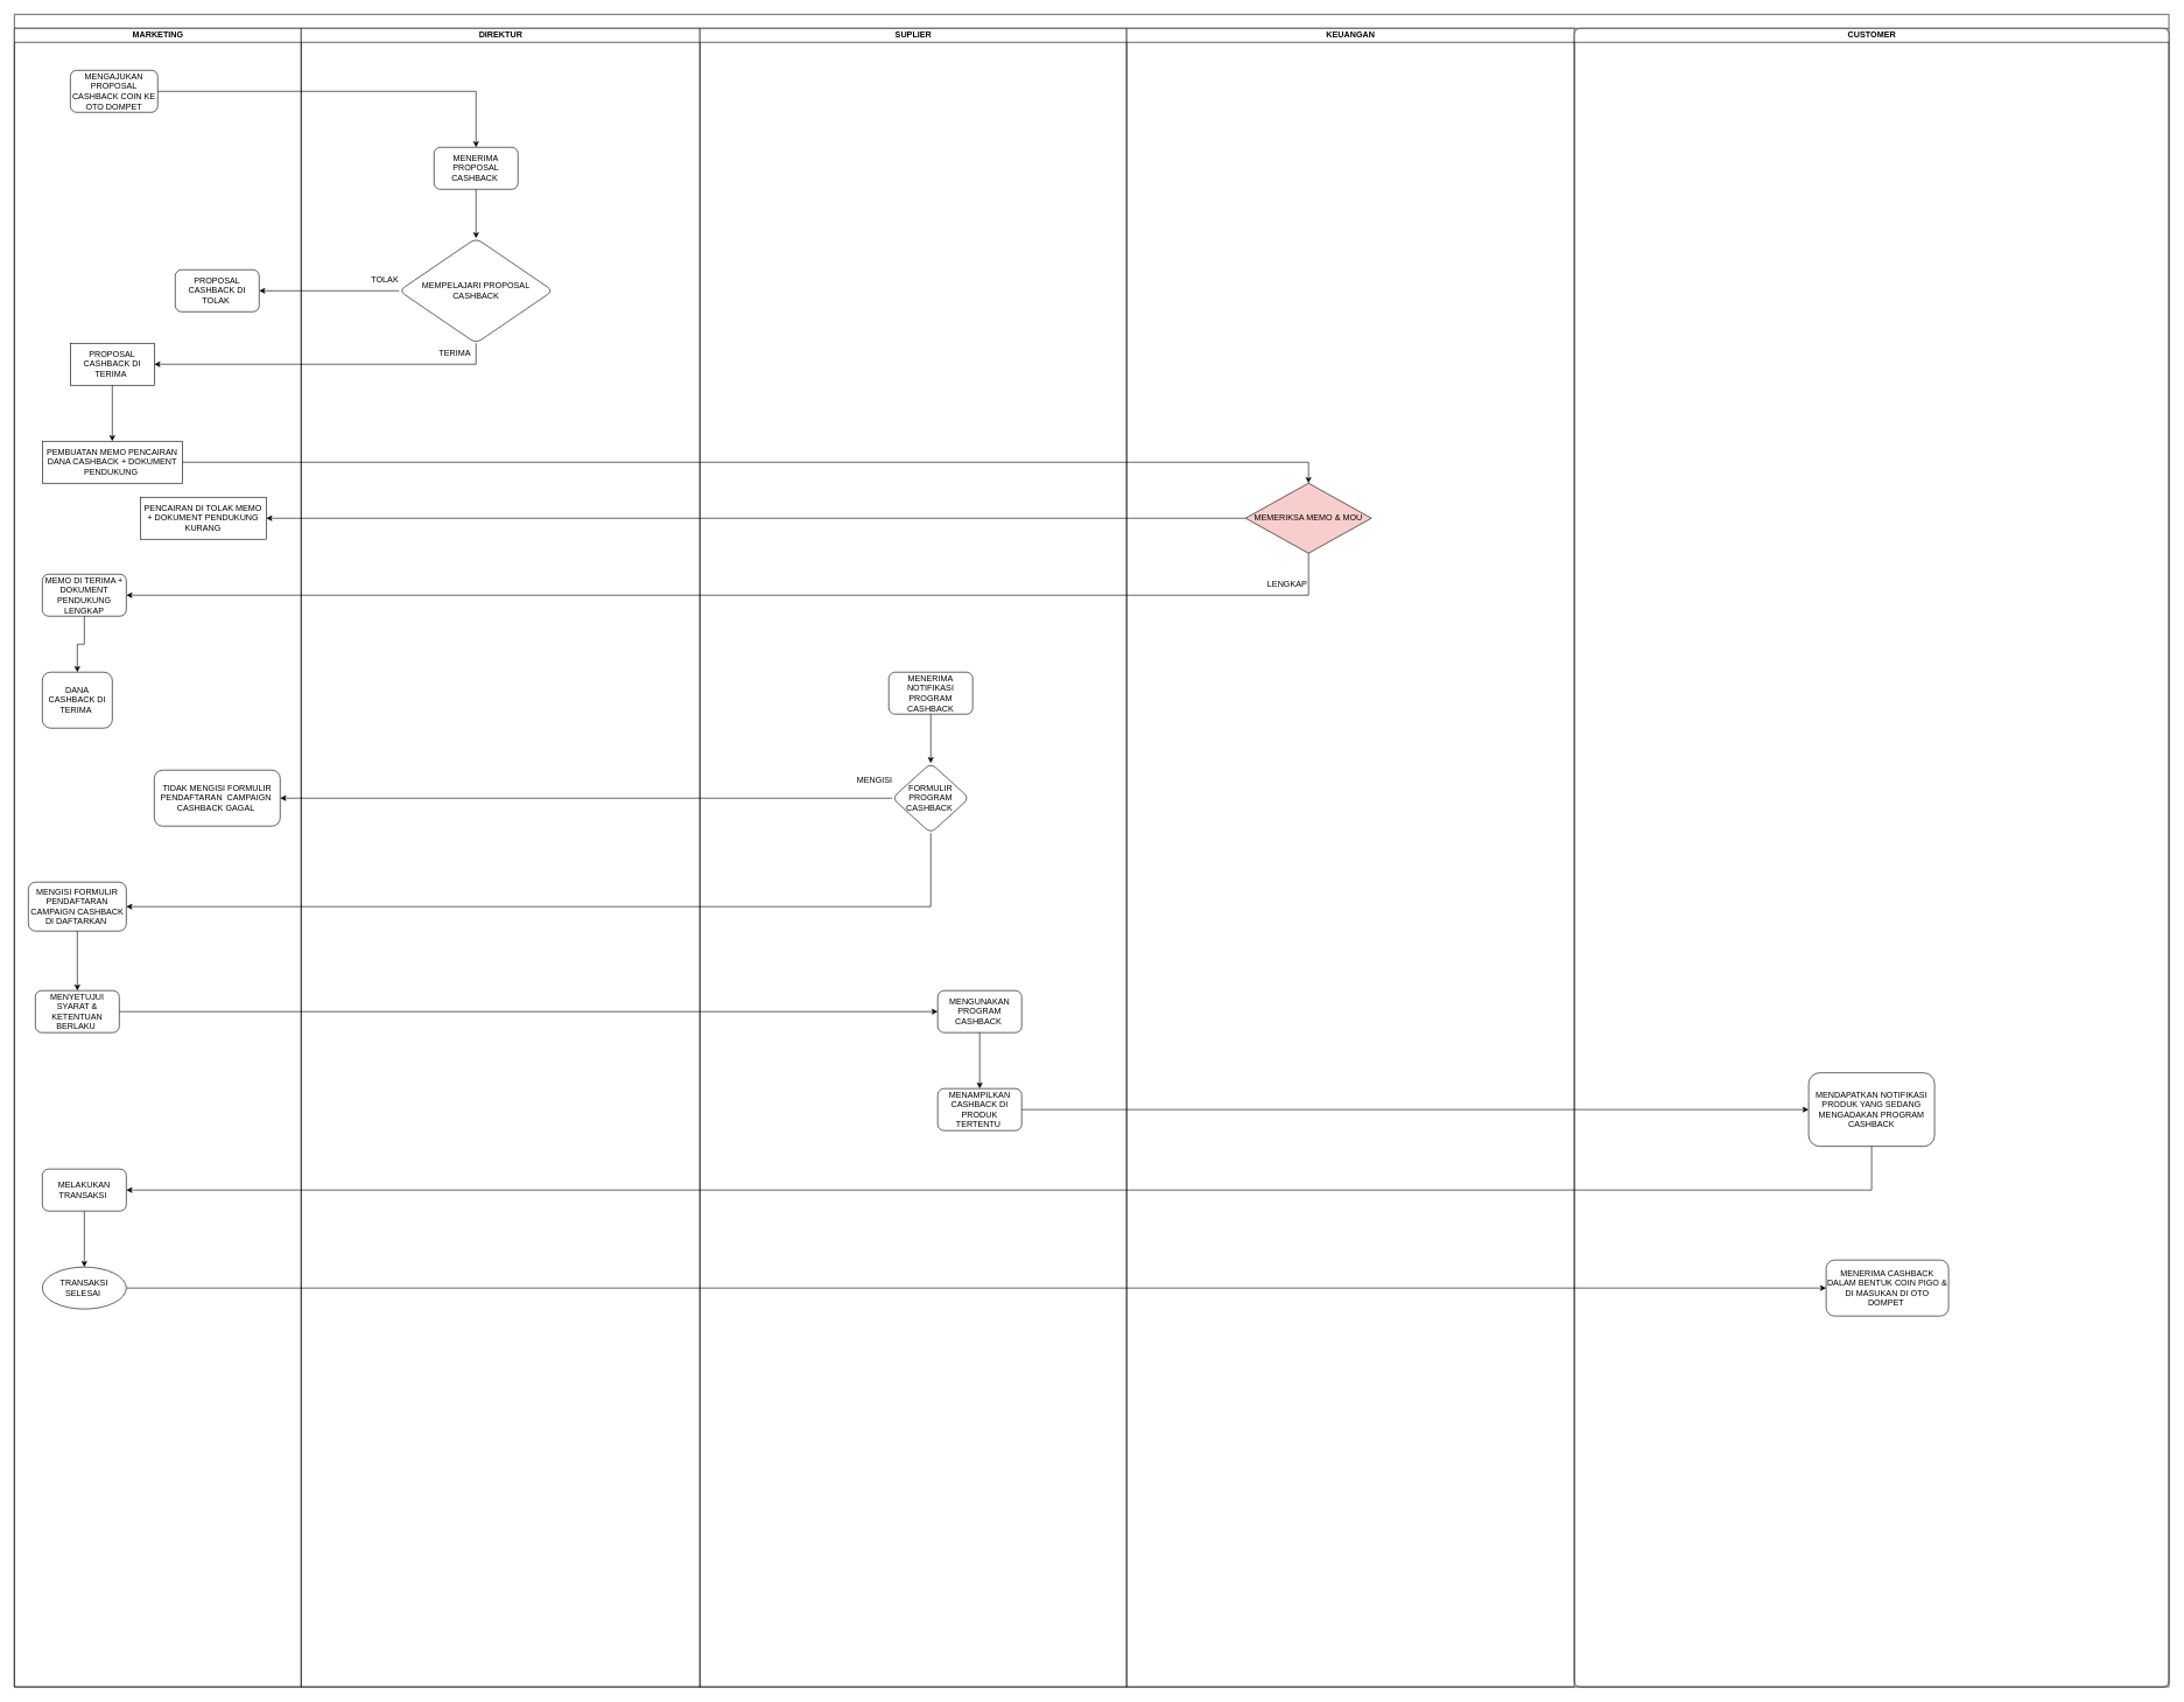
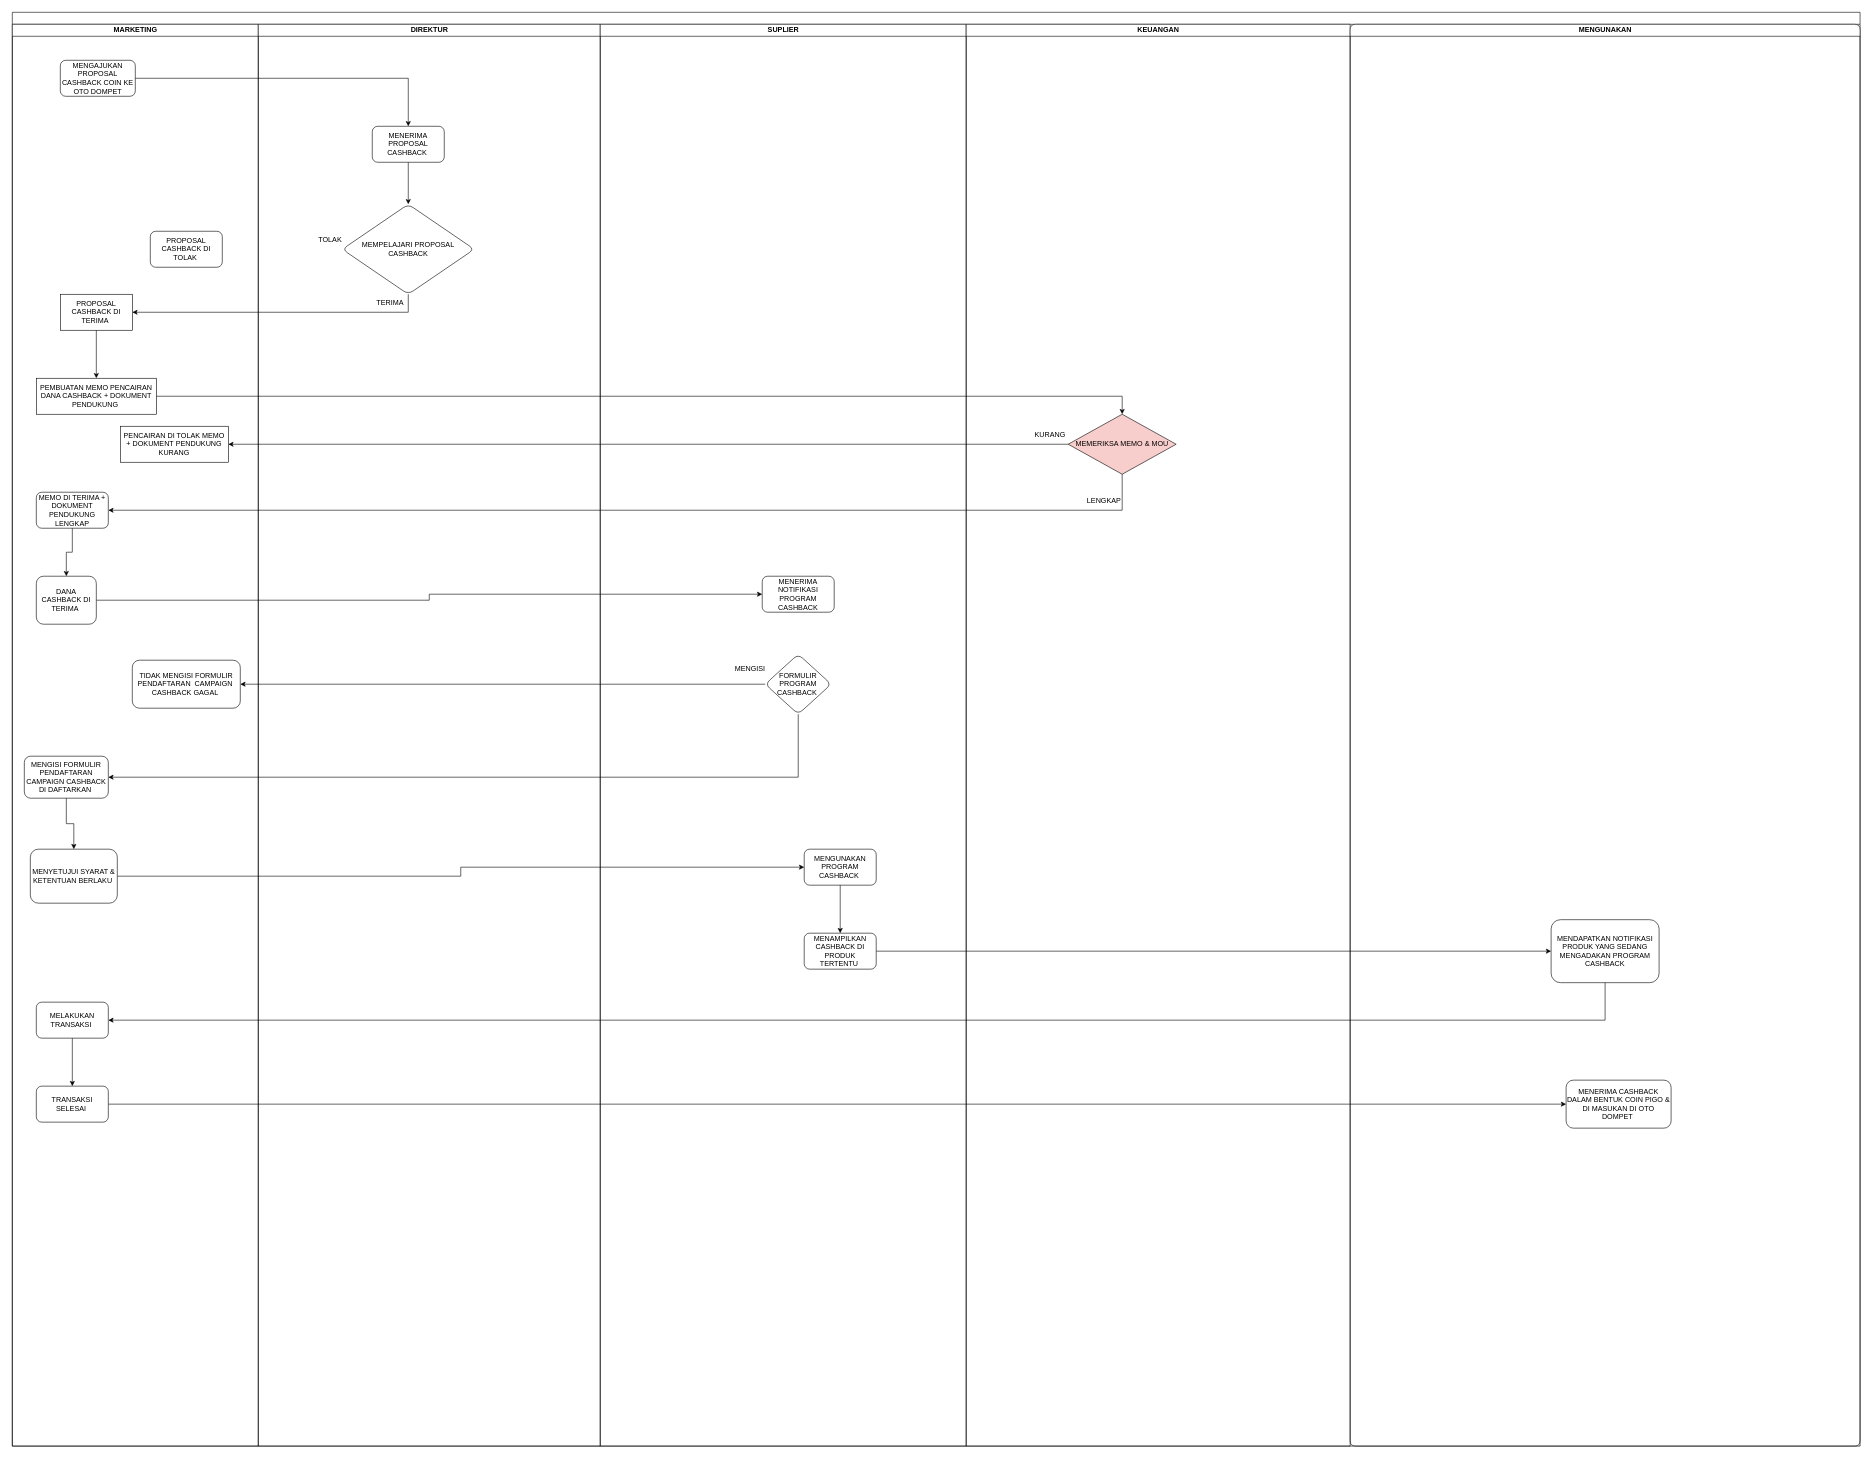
  <mxCell id="0" />
  <mxCell id="1" parent="0" />
  <mxCell id="2" value="" style="swimlane;html=1;childLayout=stackLayout;startSize=20;rounded=0;shadow=0;labelBackgroundColor=none;strokeWidth=1;fontFamily=Verdana;fontSize=8;align=center;" parent="1" vertex="1"><mxGeometry x="20" y="20" width="3080" height="2390" as="geometry" /></mxCell>
  <mxCell id="3" value="MARKETING" style="swimlane;html=1;startSize=20;" parent="2" vertex="1"><mxGeometry y="20" width="410" height="2370" as="geometry" /></mxCell>
  <mxCell id="4" value="MENGAJUKAN PROPOSAL CASHBACK COIN KE OTO DOMPET" style="rounded=1;whiteSpace=wrap;html=1;" parent="3" vertex="1"><mxGeometry x="80" y="60" width="125" height="60" as="geometry" /></mxCell>
  <mxCell id="5" value="PROPOSAL CASHBACK DI TOLAK&amp;nbsp;" style="whiteSpace=wrap;html=1;rounded=1;" parent="3" vertex="1"><mxGeometry x="230" y="345" width="120" height="60" as="geometry" /></mxCell>
  <mxCell id="6" value="PROPOSAL CASHBACK DI TERIMA&amp;nbsp;" style="rounded=0;whiteSpace=wrap;html=1;" parent="3" vertex="1"><mxGeometry x="80" y="450" width="120" height="60" as="geometry" /></mxCell>
  <mxCell id="7" value="PENCAIRAN DI TOLAK MEMO + DOKUMENT PENDUKUNG KURANG" style="whiteSpace=wrap;html=1;rounded=0;" parent="3" vertex="1"><mxGeometry x="180" y="670" width="180" height="60" as="geometry" /></mxCell>
  <mxCell id="8" value="MEMO DI TERIMA + DOKUMENT PENDUKUNG LENGKAP" style="rounded=1;whiteSpace=wrap;html=1;" parent="3" vertex="1"><mxGeometry x="40" y="780" width="120" height="60" as="geometry" /></mxCell>
  <mxCell id="9" value="TIDAK MENGISI FORMULIR PENDAFTARAN&amp;nbsp; CAMPAIGN&amp;nbsp; CASHBACK GAGAL&amp;nbsp;" style="whiteSpace=wrap;html=1;rounded=1;" vertex="1" parent="3"><mxGeometry x="200" y="1060" width="180" height="80" as="geometry" /></mxCell>
  <mxCell id="10" value="MENGISI FORMULIR PENDAFTARAN CAMPAIGN CASHBACK DI DAFTARKAN&amp;nbsp;" style="rounded=1;whiteSpace=wrap;html=1;" vertex="1" parent="3"><mxGeometry x="20" y="1220" width="140" height="70" as="geometry" /></mxCell>
  <mxCell id="11" value="MELAKUKAN TRANSAKSI&amp;nbsp;" style="rounded=1;whiteSpace=wrap;html=1;" vertex="1" parent="3"><mxGeometry x="40" y="1630" width="120" height="60" as="geometry" /></mxCell>
  <mxCell id="12" value="DIREKTUR" style="swimlane;html=1;startSize=20;" parent="2" vertex="1"><mxGeometry x="410" y="20" width="570" height="2370" as="geometry" /></mxCell>
  <mxCell id="13" value="MENERIMA PROPOSAL CASHBACK&amp;nbsp;" style="rounded=1;whiteSpace=wrap;html=1;" parent="12" vertex="1"><mxGeometry x="190" y="170" width="120" height="60" as="geometry" /></mxCell>
  <mxCell id="14" value="TOLAK" style="text;html=1;strokeColor=none;fillColor=none;align=center;verticalAlign=middle;whiteSpace=wrap;rounded=0;" parent="12" vertex="1"><mxGeometry x="90" y="345" width="60" height="30" as="geometry" /></mxCell>
  <mxCell id="15" value="TERIMA" style="text;html=1;strokeColor=none;fillColor=none;align=center;verticalAlign=middle;whiteSpace=wrap;rounded=0;" parent="12" vertex="1"><mxGeometry x="190" y="450" width="60" height="30" as="geometry" /></mxCell>
  <mxCell id="16" value="SUPLIER" style="swimlane;html=1;startSize=20;" parent="2" vertex="1"><mxGeometry x="980" y="20" width="610" height="2370" as="geometry" /></mxCell>
  <mxCell id="17" value="MENERIMA NOTIFIKASI PROGRAM CASHBACK" style="rounded=1;whiteSpace=wrap;html=1;" vertex="1" parent="16"><mxGeometry x="270" y="920" width="120" height="60" as="geometry" /></mxCell>
  <mxCell id="18" value="FORMULIR PROGRAM CASHBACK&amp;nbsp;" style="rhombus;whiteSpace=wrap;html=1;rounded=1;" vertex="1" parent="16"><mxGeometry x="275" y="1050" width="110" height="100" as="geometry" /></mxCell>
- <mxCell id="19" value="" style="edgeStyle=orthogonalEdgeStyle;rounded=0;orthogonalLoop=1;jettySize=auto;html=1;" edge="1" parent="16" source="17" target="18"><mxGeometry relative="1" as="geometry" /></mxCell>
  <mxCell id="20" value="MENGISI" style="text;html=1;strokeColor=none;fillColor=none;align=center;verticalAlign=middle;whiteSpace=wrap;rounded=0;" vertex="1" parent="16"><mxGeometry x="220" y="1060" width="60" height="30" as="geometry" /></mxCell>
  <mxCell id="21" value="MENGUNAKAN PROGRAM CASHBACK&amp;nbsp;" style="whiteSpace=wrap;html=1;rounded=1;" vertex="1" parent="16"><mxGeometry x="340" y="1375" width="120" height="60" as="geometry" /></mxCell>
  <mxCell id="22" value="KEUANGAN" style="swimlane;html=1;startSize=20;" parent="2" vertex="1"><mxGeometry x="1590" y="20" width="640" height="2370" as="geometry" /></mxCell>
  <mxCell id="23" value="MEMERIKSA MEMO &amp;amp; MOU" style="rhombus;whiteSpace=wrap;html=1;rounded=0;fillColor=#f8cecc;" parent="22" vertex="1"><mxGeometry x="170" y="650" width="180" height="100" as="geometry" /></mxCell>
  <mxCell id="24" value="LENGKAP" style="text;html=1;strokeColor=none;fillColor=none;align=center;verticalAlign=middle;whiteSpace=wrap;rounded=0;" parent="22" vertex="1"><mxGeometry x="200" y="780" width="60" height="30" as="geometry" /></mxCell>
- <mxCell id="26" value="CUSTOMER" style="swimlane;html=1;startSize=20;rounded=1;" parent="2" vertex="1"><mxGeometry x="2230" y="20" width="850" height="2370" as="geometry" /></mxCell>
+ <mxCell id="25" value="KURANG" style="text;html=1;strokeColor=none;fillColor=none;align=center;verticalAlign=middle;whiteSpace=wrap;rounded=0;" parent="22" vertex="1"><mxGeometry x="110" y="670" width="60" height="30" as="geometry" /></mxCell>
+ <mxCell id="26" value="MENGUNAKAN" style="swimlane;html=1;startSize=20;rounded=1;" parent="2" vertex="1"><mxGeometry x="2230" y="20" width="850" height="2370" as="geometry" /></mxCell>
  <mxCell id="27" value="MENDAPATKAN NOTIFIKASI PRODUK YANG SEDANG MENGADAKAN PROGRAM CASHBACK" style="whiteSpace=wrap;html=1;rounded=1;" vertex="1" parent="26"><mxGeometry x="335" y="1492.5" width="180" height="105" as="geometry" /></mxCell>
  <mxCell id="28" value="MENERIMA CASHBACK DALAM BENTUK COIN PIGO &amp;amp; DI MASUKAN DI OTO DOMPET&amp;nbsp;" style="whiteSpace=wrap;html=1;rounded=1;" vertex="1" parent="26"><mxGeometry x="360" y="1760" width="175" height="80" as="geometry" /></mxCell>
  <mxCell id="29" style="edgeStyle=orthogonalEdgeStyle;rounded=0;orthogonalLoop=1;jettySize=auto;html=1;exitX=1;exitY=0.5;exitDx=0;exitDy=0;" parent="2" source="4" target="13" edge="1"><mxGeometry relative="1" as="geometry" /></mxCell>
  <mxCell id="30" value="" style="edgeStyle=orthogonalEdgeStyle;rounded=0;orthogonalLoop=1;jettySize=auto;html=1;" parent="2" source="23" target="7" edge="1"><mxGeometry relative="1" as="geometry" /></mxCell>
  <mxCell id="31" style="edgeStyle=orthogonalEdgeStyle;rounded=0;orthogonalLoop=1;jettySize=auto;html=1;exitX=0.5;exitY=1;exitDx=0;exitDy=0;entryX=1;entryY=0.5;entryDx=0;entryDy=0;" parent="2" source="23" target="8" edge="1"><mxGeometry relative="1" as="geometry" /></mxCell>
  <mxCell id="32" value="" style="edgeStyle=orthogonalEdgeStyle;rounded=0;orthogonalLoop=1;jettySize=auto;html=1;" edge="1" parent="2" source="18" target="9"><mxGeometry relative="1" as="geometry" /></mxCell>
  <mxCell id="33" style="edgeStyle=orthogonalEdgeStyle;rounded=0;orthogonalLoop=1;jettySize=auto;html=1;exitX=0.5;exitY=1;exitDx=0;exitDy=0;entryX=1;entryY=0.5;entryDx=0;entryDy=0;" edge="1" parent="2" source="18" target="10"><mxGeometry relative="1" as="geometry" /></mxCell>
  <mxCell id="34" style="edgeStyle=orthogonalEdgeStyle;rounded=0;orthogonalLoop=1;jettySize=auto;html=1;exitX=0.5;exitY=1;exitDx=0;exitDy=0;entryX=1;entryY=0.5;entryDx=0;entryDy=0;" edge="1" parent="2" source="27" target="11"><mxGeometry relative="1" as="geometry" /></mxCell>
- <mxCell id="35" value="" style="edgeStyle=orthogonalEdgeStyle;rounded=0;orthogonalLoop=1;jettySize=auto;html=1;" parent="1" source="37" target="5" edge="1"><mxGeometry relative="1" as="geometry" /></mxCell>
  <mxCell id="36" style="edgeStyle=orthogonalEdgeStyle;rounded=0;orthogonalLoop=1;jettySize=auto;html=1;exitX=0.5;exitY=1;exitDx=0;exitDy=0;" parent="1" source="37" target="6" edge="1"><mxGeometry relative="1" as="geometry" /></mxCell>
  <mxCell id="37" value="MEMPELAJARI PROPOSAL CASHBACK" style="rhombus;whiteSpace=wrap;html=1;rounded=1;" parent="1" vertex="1"><mxGeometry x="570" y="340" width="220" height="150" as="geometry" /></mxCell>
  <mxCell id="38" value="" style="edgeStyle=orthogonalEdgeStyle;rounded=0;orthogonalLoop=1;jettySize=auto;html=1;" parent="1" source="13" target="37" edge="1"><mxGeometry relative="1" as="geometry" /></mxCell>
  <mxCell id="39" style="edgeStyle=orthogonalEdgeStyle;rounded=0;orthogonalLoop=1;jettySize=auto;html=1;exitX=1;exitY=0.5;exitDx=0;exitDy=0;entryX=0.5;entryY=0;entryDx=0;entryDy=0;" parent="1" source="40" target="23" edge="1"><mxGeometry relative="1" as="geometry" /></mxCell>
  <mxCell id="40" value="PEMBUATAN MEMO PENCAIRAN DANA CASHBACK + DOKUMENT PENDUKUNG&amp;nbsp;" style="whiteSpace=wrap;html=1;rounded=0;" parent="1" vertex="1"><mxGeometry y="630" width="200" height="60" as="geometry" x="60" /></mxCell>
  <mxCell id="41" value="" style="edgeStyle=orthogonalEdgeStyle;rounded=0;orthogonalLoop=1;jettySize=auto;html=1;" parent="1" source="6" target="40" edge="1"><mxGeometry relative="1" as="geometry" /></mxCell>
+ <mxCell id="42" style="edgeStyle=orthogonalEdgeStyle;rounded=0;orthogonalLoop=1;jettySize=auto;html=1;exitX=1;exitY=0.5;exitDx=0;exitDy=0;entryX=0;entryY=0.5;entryDx=0;entryDy=0;" edge="1" parent="1" source="43" target="17"><mxGeometry relative="1" as="geometry" /></mxCell>
  <mxCell id="43" value="DANA CASHBACK DI TERIMA&amp;nbsp;" style="whiteSpace=wrap;html=1;rounded=1;" vertex="1" parent="1"><mxGeometry x="60" y="960" width="100" height="80" as="geometry" /></mxCell>
  <mxCell id="44" value="" style="edgeStyle=orthogonalEdgeStyle;rounded=0;orthogonalLoop=1;jettySize=auto;html=1;" edge="1" parent="1" source="8" target="43"><mxGeometry relative="1" as="geometry" /></mxCell>
  <mxCell id="45" value="" style="edgeStyle=orthogonalEdgeStyle;rounded=0;orthogonalLoop=1;jettySize=auto;html=1;" edge="1" parent="1" source="46" target="21"><mxGeometry relative="1" as="geometry" /></mxCell>
- <mxCell id="46" value="MENYETUJUI SYARAT &amp;amp; KETENTUAN BERLAKU&amp;nbsp;" style="whiteSpace=wrap;html=1;rounded=1;" vertex="1" parent="1"><mxGeometry x="50" y="1415" width="120" height="60" as="geometry" /></mxCell>
+ <mxCell id="46" value="MENYETUJUI SYARAT &amp;amp; KETENTUAN BERLAKU&amp;nbsp;" style="whiteSpace=wrap;html=1;rounded=1;" vertex="1" parent="1"><mxGeometry x="50" y="1415" width="145" height="90" as="geometry" /></mxCell>
  <mxCell id="47" value="" style="edgeStyle=orthogonalEdgeStyle;rounded=0;orthogonalLoop=1;jettySize=auto;html=1;" edge="1" parent="1" source="10" target="46"><mxGeometry relative="1" as="geometry" /></mxCell>
  <mxCell id="48" value="" style="edgeStyle=orthogonalEdgeStyle;rounded=0;orthogonalLoop=1;jettySize=auto;html=1;" edge="1" parent="1" source="49" target="27"><mxGeometry relative="1" as="geometry" /></mxCell>
  <mxCell id="49" value="MENAMPILKAN CASHBACK DI PRODUK TERTENTU&amp;nbsp;" style="whiteSpace=wrap;html=1;rounded=1;" vertex="1" parent="1"><mxGeometry x="1340" y="1555" width="120" height="60" as="geometry" /></mxCell>
  <mxCell id="50" value="" style="edgeStyle=orthogonalEdgeStyle;rounded=0;orthogonalLoop=1;jettySize=auto;html=1;" edge="1" parent="1" source="21" target="49"><mxGeometry relative="1" as="geometry" /></mxCell>
  <mxCell id="51" value="" style="edgeStyle=orthogonalEdgeStyle;rounded=0;orthogonalLoop=1;jettySize=auto;html=1;" edge="1" parent="1" source="52" target="28"><mxGeometry relative="1" as="geometry" /></mxCell>
- <mxCell id="52" value="TRANSAKSI SELESAI&amp;nbsp;" style="ellipse;whiteSpace=wrap;html=1;" vertex="1" parent="1"><mxGeometry y="1810" width="120" height="60" as="geometry" x="60" /></mxCell>
+ <mxCell id="52" value="TRANSAKSI SELESAI&amp;nbsp;" style="whiteSpace=wrap;html=1;rounded=1;" vertex="1" parent="1"><mxGeometry y="1810" width="120" height="60" as="geometry" x="60" /></mxCell>
  <mxCell id="53" value="" style="edgeStyle=orthogonalEdgeStyle;rounded=0;orthogonalLoop=1;jettySize=auto;html=1;" edge="1" parent="1" source="11" target="52"><mxGeometry relative="1" as="geometry" /></mxCell>
